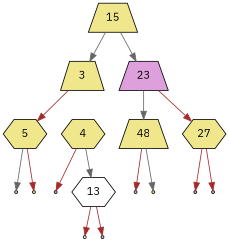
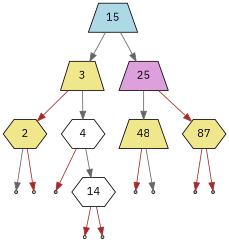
  digraph {
    fontname="IBM Plex Sans"
    ordering=out
    node [fillcolor=khaki fontname="IBM Plex Sans" shape=point style=filled]
    edge [color=brown fontname="IBM Plex Sans"]
-   15 [shape=trapezium]
+   15 [fillcolor=lightblue shape=trapezium]
    3 [shape=trapezium]
-   23 [fillcolor=plum shape=trapezium]
-   2 [shape=hexagon label=5]
-   4 [shape=hexagon]
+   23 [fillcolor=plum shape=trapezium label=25]
+   2 [shape=hexagon]
+   4 [fillcolor=white shape=hexagon]
    n6 [label=48 shape=trapezium]
-   27 [shape=hexagon]
+   27 [shape=hexagon label=87]
    null0 [fillcolor=lightblue]
    null1
    null2 [fillcolor=plum]
-   13 [fillcolor=white shape=hexagon]
+   13 [fillcolor=white shape=hexagon label=14]
    null3 [fillcolor=white]
    null4 [fillcolor=lightblue]
    null5 [fillcolor=lightblue]
    null6
    null7 [fillcolor=plum]
    null8 [fillcolor=plum]
    15 -> 3 [color=gray40]
    15 -> 23 [color=gray40]
    3 -> 2
+   3 -> 4 [color=gray40]
    23 -> n6 [color=gray40]
    23 -> 27
    2 -> null0 [color=gray40]
    2 -> null1
    4 -> null2
    4 -> 13 [color=gray40]
    n6 -> null5
    n6 -> null6 [color=gray40]
    27 -> null7
    27 -> null8
    13 -> null3
    13 -> null4
  }
